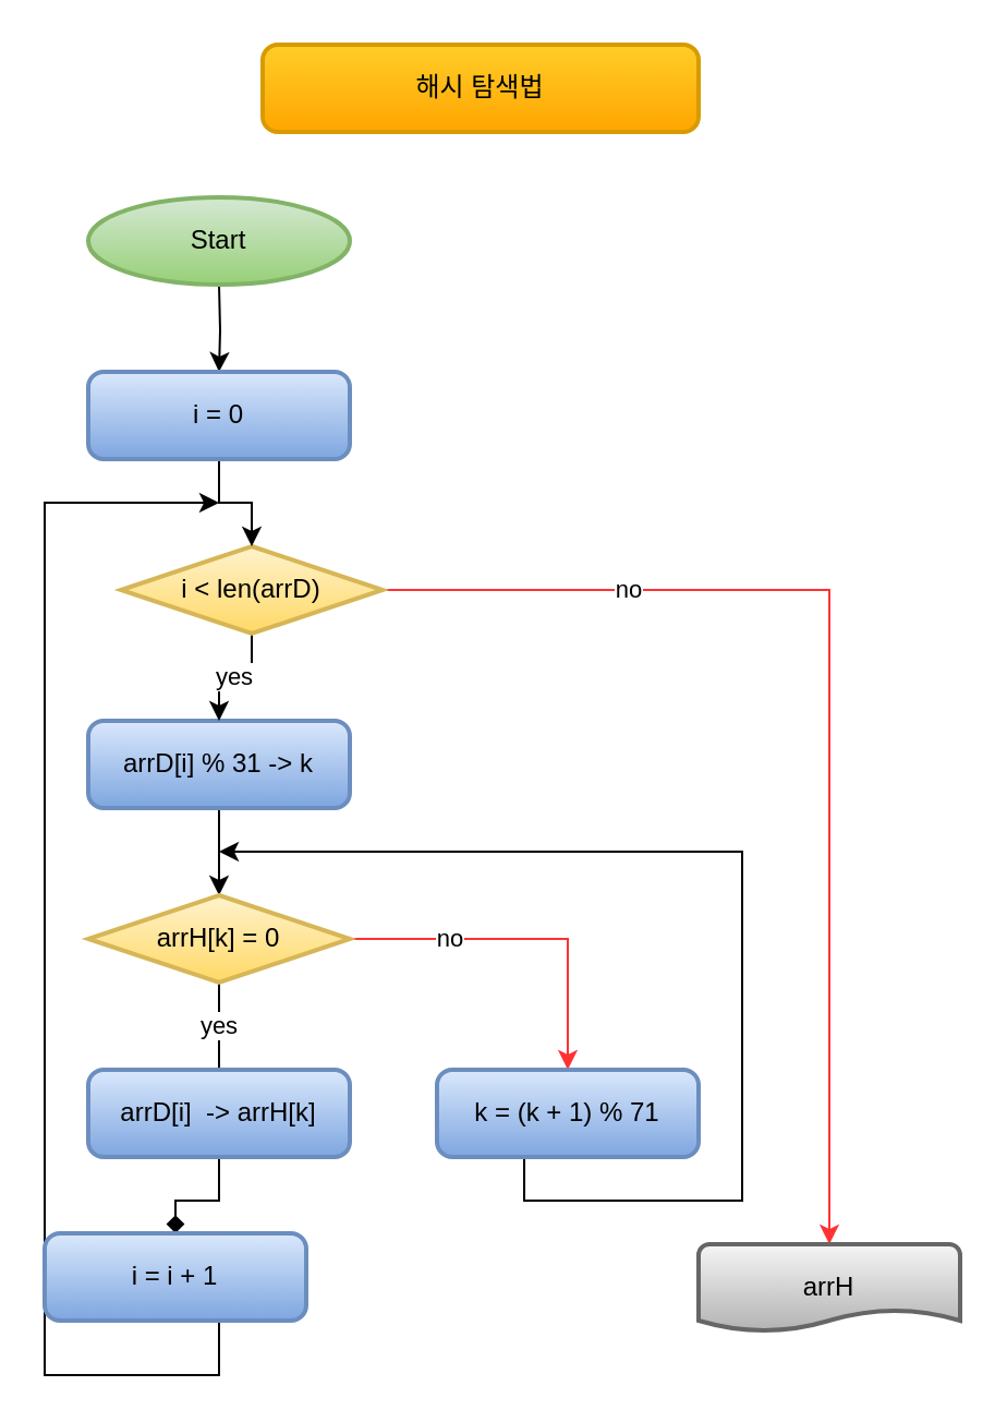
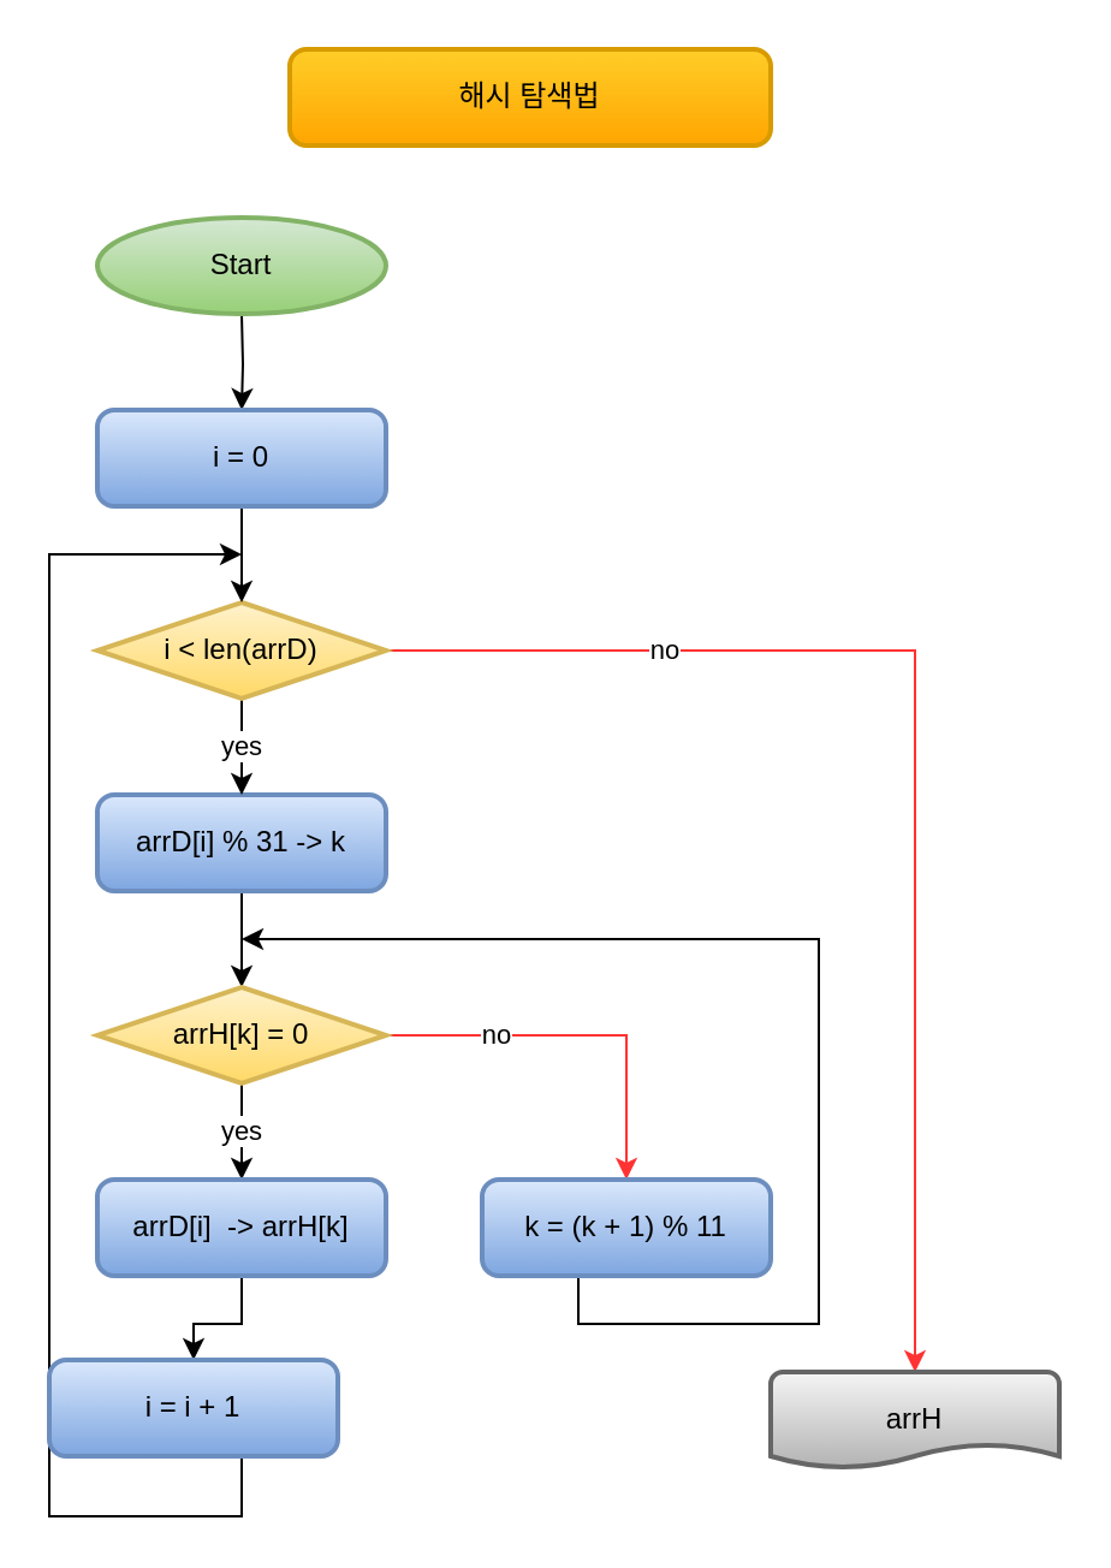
  <mxCell id="0" />
  <mxCell id="1" parent="0" />
  <mxCell id="2" value="해시 탐색법" style="rounded=1;whiteSpace=wrap;html=1;absoluteArcSize=1;arcSize=14;strokeWidth=2;fillColor=#ffcd28;strokeColor=#d79b00;gradientColor=#ffa500;" parent="1" vertex="1"><mxGeometry x="120" y="20" width="200" height="40" as="geometry" /></mxCell>
  <mxCell id="3" style="edgeStyle=orthogonalEdgeStyle;rounded=0;orthogonalLoop=1;jettySize=auto;html=1;entryX=0.5;entryY=0;entryDx=0;entryDy=0;" parent="1" target="18" edge="1"><mxGeometry relative="1" as="geometry"><mxPoint x="100" y="130" as="sourcePoint" /></mxGeometry></mxCell>
  <mxCell id="4" value="Start" style="strokeWidth=2;html=1;shape=mxgraph.flowchart.start_2;whiteSpace=wrap;fillColor=#d5e8d4;gradientColor=#97d077;strokeColor=#82b366;" parent="1" vertex="1"><mxGeometry x="40" y="90" width="120" height="40" as="geometry" /></mxCell>
  <mxCell id="5" style="edgeStyle=orthogonalEdgeStyle;rounded=0;orthogonalLoop=1;jettySize=auto;html=1;entryX=0.5;entryY=0;entryDx=0;entryDy=0;entryPerimeter=0;" parent="1" source="6" target="9" edge="1"><mxGeometry relative="1" as="geometry" /></mxCell>
  <mxCell id="6" value="arrD[i] % 31 -&amp;gt; k" style="rounded=1;whiteSpace=wrap;html=1;absoluteArcSize=1;arcSize=14;strokeWidth=2;fillColor=#dae8fc;gradientColor=#7ea6e0;strokeColor=#6c8ebf;" parent="1" vertex="1"><mxGeometry x="40" y="330" width="120" height="40" as="geometry" /></mxCell>
- <mxCell id="7" value="yes" style="edgeStyle=orthogonalEdgeStyle;rounded=0;orthogonalLoop=1;jettySize=auto;html=1;entryX=0.5;entryY=0;entryDx=0;entryDy=0;endArrow=none;" parent="1" source="9" target="11" edge="1"><mxGeometry relative="1" as="geometry" /></mxCell>
+ <mxCell id="7" value="yes" style="edgeStyle=orthogonalEdgeStyle;rounded=0;orthogonalLoop=1;jettySize=auto;html=1;entryX=0.5;entryY=0;entryDx=0;entryDy=0;" parent="1" source="9" target="11" edge="1"><mxGeometry relative="1" as="geometry" /></mxCell>
  <mxCell id="8" value="no" style="edgeStyle=orthogonalEdgeStyle;rounded=0;orthogonalLoop=1;jettySize=auto;html=1;exitX=1;exitY=0.5;exitDx=0;exitDy=0;exitPerimeter=0;entryX=0.5;entryY=0;entryDx=0;entryDy=0;strokeColor=#FF3333;" parent="1" source="9" target="20" edge="1"><mxGeometry x="-0.429" relative="1" as="geometry"><mxPoint as="offset" /></mxGeometry></mxCell>
  <mxCell id="9" value="arrH[k] = 0" style="strokeWidth=2;html=1;shape=mxgraph.flowchart.decision;whiteSpace=wrap;fillColor=#fff2cc;gradientColor=#ffd966;strokeColor=#d6b656;" parent="1" vertex="1"><mxGeometry x="40" y="410" width="120" height="40" as="geometry" /></mxCell>
- <mxCell id="10" style="edgeStyle=orthogonalEdgeStyle;rounded=0;orthogonalLoop=1;jettySize=auto;html=1;entryX=0.5;entryY=0;entryDx=0;entryDy=0;endArrow=diamond;" parent="1" source="11" target="13" edge="1"><mxGeometry relative="1" as="geometry" /></mxCell>
+ <mxCell id="10" style="edgeStyle=orthogonalEdgeStyle;rounded=0;orthogonalLoop=1;jettySize=auto;html=1;entryX=0.5;entryY=0;entryDx=0;entryDy=0;" parent="1" source="11" target="13" edge="1"><mxGeometry relative="1" as="geometry" /></mxCell>
  <mxCell id="11" value="arrD[i]&amp;nbsp; -&amp;gt; arrH[k]" style="rounded=1;whiteSpace=wrap;html=1;absoluteArcSize=1;arcSize=14;strokeWidth=2;fillColor=#dae8fc;gradientColor=#7ea6e0;strokeColor=#6c8ebf;" parent="1" vertex="1"><mxGeometry x="40" y="490" width="120" height="40" as="geometry" /></mxCell>
  <mxCell id="12" style="edgeStyle=orthogonalEdgeStyle;rounded=0;orthogonalLoop=1;jettySize=auto;html=1;" parent="1" source="13" edge="1"><mxGeometry relative="1" as="geometry"><mxPoint x="100" y="230" as="targetPoint" /><Array as="points"><mxPoint x="100" y="630" /><mxPoint x="20" y="630" /><mxPoint x="20" y="230" /></Array></mxGeometry></mxCell>
  <mxCell id="13" value="i = i + 1" style="rounded=1;whiteSpace=wrap;html=1;absoluteArcSize=1;arcSize=14;strokeWidth=2;fillColor=#dae8fc;gradientColor=#7ea6e0;strokeColor=#6c8ebf;" parent="1" vertex="1"><mxGeometry x="20" y="565" width="120" height="40" as="geometry" /></mxCell>
  <mxCell id="14" value="yes" style="edgeStyle=orthogonalEdgeStyle;rounded=0;orthogonalLoop=1;jettySize=auto;html=1;entryX=0.5;entryY=0;entryDx=0;entryDy=0;" parent="1" source="16" target="6" edge="1"><mxGeometry relative="1" as="geometry" /></mxCell>
  <mxCell id="15" value="no" style="edgeStyle=orthogonalEdgeStyle;rounded=0;orthogonalLoop=1;jettySize=auto;html=1;entryX=0.5;entryY=0;entryDx=0;entryDy=0;entryPerimeter=0;strokeColor=#FF3333;" parent="1" source="16" target="21" edge="1"><mxGeometry x="-0.554" relative="1" as="geometry"><mxPoint as="offset" /></mxGeometry></mxCell>
- <mxCell id="16" value="i &amp;lt; len(arrD)" style="strokeWidth=2;html=1;shape=mxgraph.flowchart.decision;whiteSpace=wrap;fillColor=#fff2cc;gradientColor=#ffd966;strokeColor=#d6b656;" parent="1" vertex="1"><mxGeometry x="55" y="250" width="120" height="40" as="geometry" /></mxCell>
+ <mxCell id="16" value="i &amp;lt; len(arrD)" style="strokeWidth=2;html=1;shape=mxgraph.flowchart.decision;whiteSpace=wrap;fillColor=#fff2cc;gradientColor=#ffd966;strokeColor=#d6b656;" parent="1" vertex="1"><mxGeometry x="40" y="250" width="120" height="40" as="geometry" /></mxCell>
  <mxCell id="17" style="edgeStyle=orthogonalEdgeStyle;rounded=0;orthogonalLoop=1;jettySize=auto;html=1;entryX=0.5;entryY=0;entryDx=0;entryDy=0;entryPerimeter=0;" parent="1" source="18" target="16" edge="1"><mxGeometry relative="1" as="geometry" /></mxCell>
  <mxCell id="18" value="i = 0" style="rounded=1;whiteSpace=wrap;html=1;absoluteArcSize=1;arcSize=14;strokeWidth=2;fillColor=#dae8fc;gradientColor=#7ea6e0;strokeColor=#6c8ebf;" parent="1" vertex="1"><mxGeometry x="40" y="170" width="120" height="40" as="geometry" /></mxCell>
  <mxCell id="19" style="edgeStyle=orthogonalEdgeStyle;rounded=0;orthogonalLoop=1;jettySize=auto;html=1;" parent="1" source="20" edge="1"><mxGeometry relative="1" as="geometry"><mxPoint x="100" y="390" as="targetPoint" /><Array as="points"><mxPoint x="240" y="550" /><mxPoint x="340" y="550" /><mxPoint x="340" y="390" /></Array></mxGeometry></mxCell>
- <mxCell id="20" value="k = (k + 1) % 71" style="rounded=1;whiteSpace=wrap;html=1;absoluteArcSize=1;arcSize=14;strokeWidth=2;fillColor=#dae8fc;strokeColor=#6c8ebf;gradientColor=#7ea6e0;" parent="1" vertex="1"><mxGeometry x="200" y="490" width="120" height="40" as="geometry" /></mxCell>
+ <mxCell id="20" value="k = (k + 1) % 11" style="rounded=1;whiteSpace=wrap;html=1;absoluteArcSize=1;arcSize=14;strokeWidth=2;fillColor=#dae8fc;strokeColor=#6c8ebf;gradientColor=#7ea6e0;" parent="1" vertex="1"><mxGeometry x="200" y="490" width="120" height="40" as="geometry" /></mxCell>
  <mxCell id="21" value="arrH" style="strokeWidth=2;html=1;shape=mxgraph.flowchart.document2;whiteSpace=wrap;size=0.25;fillColor=#f5f5f5;gradientColor=#b3b3b3;strokeColor=#666666;" parent="1" vertex="1"><mxGeometry x="320" y="570" width="120" height="40" as="geometry" /></mxCell>
